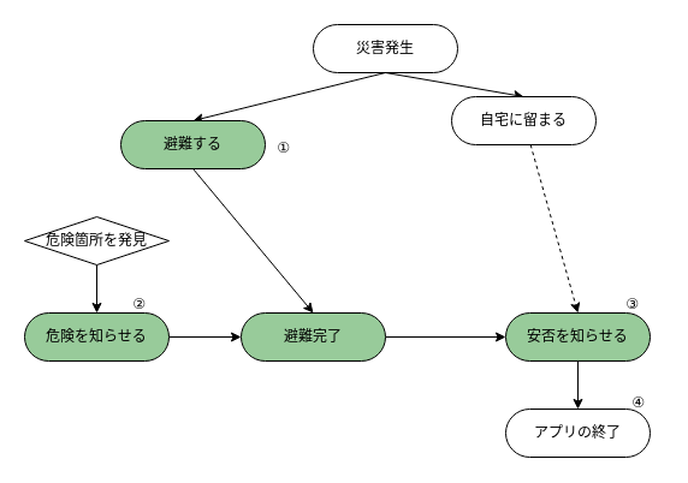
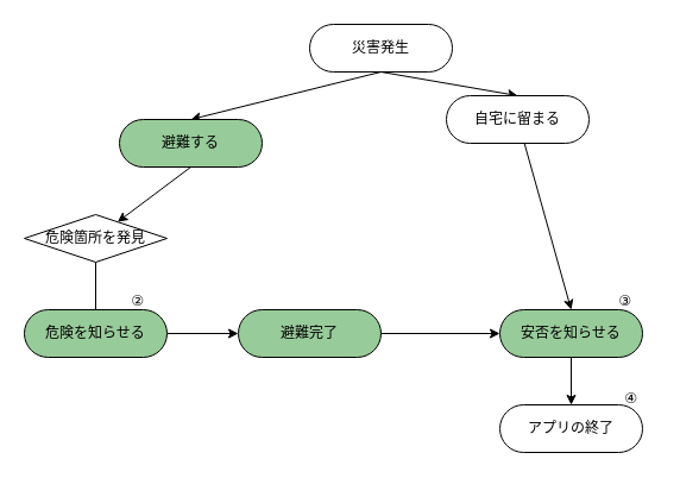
  <mxCell id="0" />
  <mxCell id="1" parent="0" />
  <mxCell id="2" style="edgeStyle=none;html=1;entryX=0.5;entryY=0;entryDx=0;entryDy=0;fontColor=#000000;exitX=0.5;exitY=1;exitDx=0;exitDy=0;strokeColor=#000000;" parent="1" source="4" edge="1"><mxGeometry relative="1" as="geometry"><mxPoint x="160" y="100" as="targetPoint" /></mxGeometry></mxCell>
  <mxCell id="3" style="edgeStyle=none;html=1;entryX=0.5;entryY=0;entryDx=0;entryDy=0;strokeColor=#000000;fontColor=#000000;exitX=0.5;exitY=1;exitDx=0;exitDy=0;" parent="1" source="4" target="6" edge="1"><mxGeometry relative="1" as="geometry" /></mxCell>
  <mxCell id="4" value="&lt;font color=&quot;#000000&quot;&gt;災害発生&lt;/font&gt;" style="whiteSpace=wrap;html=1;rounded=1;arcSize=50;fillColor=#FFFFFF;strokeWidth=1;strokeColor=#000000;" parent="1" vertex="1"><mxGeometry x="260" y="20" width="120" height="40" as="geometry" /></mxCell>
- <mxCell id="5" style="edgeStyle=none;html=1;entryX=0.5;entryY=0;entryDx=0;entryDy=0;strokeColor=#000000;fontColor=#000000;dashed=1;" parent="1" source="6" target="8" edge="1"><mxGeometry relative="1" as="geometry" /></mxCell>
+ <mxCell id="5" style="edgeStyle=none;html=1;entryX=0.5;entryY=0;entryDx=0;entryDy=0;strokeColor=#000000;fontColor=#000000;" parent="1" source="6" target="8" edge="1"><mxGeometry relative="1" as="geometry" /></mxCell>
  <mxCell id="6" value="&lt;font color=&quot;#000000&quot;&gt;自宅に留まる&lt;/font&gt;" style="whiteSpace=wrap;html=1;rounded=1;arcSize=50;fillColor=#FFFFFF;strokeWidth=1;strokeColor=#000000;" parent="1" vertex="1"><mxGeometry x="375" y="80" width="120" height="40" as="geometry" /></mxCell>
  <mxCell id="7" style="edgeStyle=none;html=1;entryX=0.5;entryY=0;entryDx=0;entryDy=0;strokeColor=#000000;" parent="1" source="8" target="20" edge="1"><mxGeometry relative="1" as="geometry" /></mxCell>
  <mxCell id="8" value="&lt;font color=&quot;#000000&quot;&gt;安否を知らせる&lt;/font&gt;" style="whiteSpace=wrap;html=1;rounded=1;arcSize=50;fillColor=#98CB9A;strokeWidth=1;strokeColor=#000000;" parent="1" vertex="1"><mxGeometry x="420" y="260" width="120" height="40" as="geometry" /></mxCell>
- <mxCell id="9" style="edgeStyle=none;html=1;entryX=0.5;entryY=0;entryDx=0;entryDy=0;strokeColor=#000000;fontColor=#000000;exitX=0.5;exitY=1;exitDx=0;exitDy=0;" parent="1" source="10" target="12" edge="1"><mxGeometry relative="1" as="geometry" /></mxCell>
+ <mxCell id="9" style="edgeStyle=none;html=1;strokeColor=#000000;fontColor=#000000;exitX=0.5;exitY=1;exitDx=0;exitDy=0;" parent="1" source="10" target="14" edge="1"><mxGeometry relative="1" as="geometry" /></mxCell>
  <mxCell id="10" value="&lt;font color=&quot;#000000&quot;&gt;避難する&lt;/font&gt;" style="whiteSpace=wrap;html=1;rounded=1;arcSize=50;fillColor=#98CB9A;strokeWidth=1;strokeColor=#000000;" parent="1" vertex="1"><mxGeometry x="100" y="100" width="120" height="40" as="geometry" /></mxCell>
  <mxCell id="11" style="edgeStyle=none;rounded=0;html=1;entryX=0;entryY=0.5;entryDx=0;entryDy=0;strokeColor=#000000;fontColor=#000000;" parent="1" source="12" target="8" edge="1"><mxGeometry relative="1" as="geometry" /></mxCell>
  <mxCell id="12" value="&lt;font color=&quot;#000000&quot;&gt;避難完了&lt;/font&gt;" style="whiteSpace=wrap;html=1;rounded=1;arcSize=50;fillColor=#98CB9A;strokeWidth=1;strokeColor=#000000;" parent="1" vertex="1"><mxGeometry x="200" y="260" width="120" height="40" as="geometry" /></mxCell>
- <mxCell id="13" style="edgeStyle=none;html=1;strokeColor=#000000;" parent="1" source="14" target="16" edge="1"><mxGeometry relative="1" as="geometry" /></mxCell>
+ <mxCell id="13" style="edgeStyle=none;html=1;strokeColor=#000000;endArrow=none;" parent="1" source="14" target="16" edge="1"><mxGeometry relative="1" as="geometry" /></mxCell>
  <mxCell id="14" value="&lt;font color=&quot;#000000&quot;&gt;危険箇所を発見&lt;/font&gt;" style="rhombus;whiteSpace=wrap;html=1;arcSize=50;fillColor=#FFFFFF;strokeWidth=1;strokeColor=#000000;" parent="1" vertex="1"><mxGeometry x="20" y="180" width="120" height="40" as="geometry" /></mxCell>
  <mxCell id="15" style="edgeStyle=none;rounded=0;html=1;entryX=0;entryY=0.5;entryDx=0;entryDy=0;strokeColor=#000000;fontColor=#000000;" parent="1" source="16" target="12" edge="1"><mxGeometry relative="1" as="geometry" /></mxCell>
  <mxCell id="16" value="&lt;font color=&quot;#000000&quot;&gt;危険を知らせる&lt;/font&gt;" style="whiteSpace=wrap;html=1;rounded=1;arcSize=50;fillColor=#98CB9A;strokeWidth=1;strokeColor=#000000;" parent="1" vertex="1"><mxGeometry x="20" y="260" width="120" height="40" as="geometry" /></mxCell>
- <mxCell id="17" value="①" style="text;html=1;align=center;verticalAlign=middle;resizable=0;points=[];autosize=1;strokeColor=none;fillColor=none;fontColor=#000000;" parent="1" vertex="1"><mxGeometry x="220" y="110" width="30" height="26" as="geometry" /></mxCell>
  <mxCell id="18" value="②" style="text;html=1;align=center;verticalAlign=middle;resizable=0;points=[];autosize=1;strokeColor=none;fillColor=none;fontColor=#000000;" parent="1" vertex="1"><mxGeometry x="100" y="240" width="30" height="26" as="geometry" /></mxCell>
  <mxCell id="19" value="③" style="text;html=1;align=center;verticalAlign=middle;resizable=0;points=[];autosize=1;strokeColor=none;fillColor=none;fontColor=#000000;" parent="1" vertex="1"><mxGeometry x="510" y="240" width="30" height="26" as="geometry" /></mxCell>
  <mxCell id="20" value="&lt;font color=&quot;#000000&quot;&gt;アプリの終了&lt;/font&gt;" style="whiteSpace=wrap;html=1;rounded=1;arcSize=50;fillColor=#FFFFFF;strokeWidth=1;strokeColor=#000000;" parent="1" vertex="1"><mxGeometry x="420" y="340" width="120" height="40" as="geometry" /></mxCell>
  <mxCell id="21" value="④" style="text;html=1;align=center;verticalAlign=middle;resizable=0;points=[];autosize=1;strokeColor=none;fillColor=none;fontColor=#000000;" parent="1" vertex="1"><mxGeometry x="510" y="320" width="40" height="30" as="geometry" /></mxCell>
